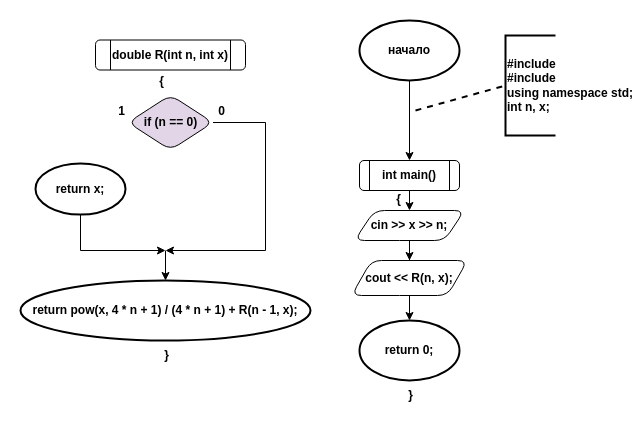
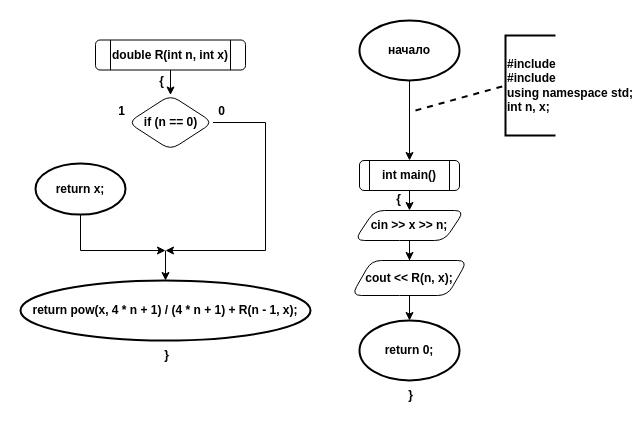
  <mxCell id="0" />
  <mxCell id="1" parent="0" />
  <mxCell id="2" value="" style="edgeStyle=orthogonalEdgeStyle;rounded=0;orthogonalLoop=1;jettySize=auto;html=1;entryX=0.5;entryY=0;entryDx=0;entryDy=0;fontStyle=1" edge="1" parent="1" source="3" target="12"><mxGeometry relative="1" as="geometry"><mxPoint x="409" y="160" as="targetPoint" /></mxGeometry></mxCell>
  <mxCell id="3" value="начало" style="strokeWidth=2;html=1;shape=mxgraph.flowchart.start_1;whiteSpace=wrap;fontStyle=1" vertex="1" parent="1"><mxGeometry x="359" y="20" width="100" height="60" as="geometry" /></mxCell>
  <mxCell id="4" value="#include &lt;br&gt;#include&amp;nbsp; &lt;br&gt;using namespace std;&lt;br&gt;int n, x;" style="strokeWidth=2;html=1;shape=mxgraph.flowchart.annotation_1;align=left;pointerEvents=1;fontStyle=1" vertex="1" parent="1"><mxGeometry x="505" y="35" width="50" height="100" as="geometry" /></mxCell>
  <mxCell id="5" value="" style="edgeStyle=orthogonalEdgeStyle;rounded=0;orthogonalLoop=1;jettySize=auto;html=1;strokeWidth=1;fontStyle=1" edge="1" parent="1" source="6" target="9"><mxGeometry relative="1" as="geometry" /></mxCell>
  <mxCell id="6" value="cin &amp;gt;&amp;gt; x &amp;gt;&amp;gt; n;" style="shape=parallelogram;perimeter=parallelogramPerimeter;whiteSpace=wrap;html=1;fixedSize=1;rounded=1;fontStyle=1" vertex="1" parent="1"><mxGeometry x="354" y="210" width="110" height="30" as="geometry" /></mxCell>
  <mxCell id="7" value="" style="endArrow=none;dashed=1;html=1;rounded=0;strokeWidth=2;entryX=0;entryY=0.5;entryDx=0;entryDy=0;entryPerimeter=0;fontStyle=1" edge="1" parent="1" target="4"><mxGeometry width="50" height="50" relative="1" as="geometry"><mxPoint x="415" y="110" as="sourcePoint" /><mxPoint x="345" y="160" as="targetPoint" /></mxGeometry></mxCell>
  <mxCell id="8" value="" style="edgeStyle=orthogonalEdgeStyle;rounded=0;orthogonalLoop=1;jettySize=auto;html=1;strokeWidth=1;fontStyle=1" edge="1" parent="1" source="9" target="10"><mxGeometry relative="1" as="geometry" /></mxCell>
  <mxCell id="9" value="cout &amp;lt;&amp;lt; R(n, x);" style="shape=parallelogram;perimeter=parallelogramPerimeter;whiteSpace=wrap;html=1;fixedSize=1;rounded=1;fontStyle=1" vertex="1" parent="1"><mxGeometry x="351" y="260" width="116" height="35" as="geometry" /></mxCell>
  <mxCell id="10" value="return 0;" style="strokeWidth=2;html=1;shape=mxgraph.flowchart.start_1;whiteSpace=wrap;fontStyle=1" vertex="1" parent="1"><mxGeometry x="359" y="320" width="100" height="60" as="geometry" /></mxCell>
  <mxCell id="11" style="edgeStyle=orthogonalEdgeStyle;rounded=0;orthogonalLoop=1;jettySize=auto;html=1;exitX=0.5;exitY=1;exitDx=0;exitDy=0;entryX=0.5;entryY=0;entryDx=0;entryDy=0;strokeWidth=1;fontStyle=1" edge="1" parent="1" source="12" target="6"><mxGeometry relative="1" as="geometry" /></mxCell>
  <mxCell id="12" value="int main()" style="shape=process;whiteSpace=wrap;html=1;backgroundOutline=1;rounded=1;fontStyle=1" vertex="1" parent="1"><mxGeometry x="359" y="160" width="100" height="30" as="geometry" /></mxCell>
  <mxCell id="13" value="}" style="text;html=1;align=center;verticalAlign=middle;resizable=0;points=[];autosize=1;strokeColor=none;fillColor=none;fontStyle=1" vertex="1" parent="1"><mxGeometry x="398" y="382" width="23" height="26" as="geometry" /></mxCell>
  <mxCell id="14" value="{" style="text;html=1;align=center;verticalAlign=middle;resizable=0;points=[];autosize=1;strokeColor=none;fillColor=none;fontStyle=1" vertex="1" parent="1"><mxGeometry x="386" y="186" width="23" height="26" as="geometry" /></mxCell>
+ <mxCell id="15" value="" style="edgeStyle=orthogonalEdgeStyle;rounded=0;orthogonalLoop=1;jettySize=auto;html=1;strokeWidth=1;fontStyle=1" edge="1" parent="1" source="16" target="18"><mxGeometry relative="1" as="geometry" /></mxCell>
  <mxCell id="16" value="double R(int n, int x)" style="shape=process;whiteSpace=wrap;html=1;backgroundOutline=1;rounded=1;fontStyle=1" vertex="1" parent="1"><mxGeometry x="95" y="39.5" width="150" height="30" as="geometry" /></mxCell>
  <mxCell id="17" style="edgeStyle=orthogonalEdgeStyle;rounded=0;orthogonalLoop=1;jettySize=auto;html=1;exitX=1;exitY=0.5;exitDx=0;exitDy=0;strokeWidth=1;fontStyle=1" edge="1" parent="1" source="18"><mxGeometry relative="1" as="geometry"><mxPoint x="165" y="250" as="targetPoint" /><Array as="points"><mxPoint x="265" y="122" /><mxPoint x="265" y="250" /></Array></mxGeometry></mxCell>
- <mxCell id="18" value="if (n == 0)" style="rhombus;whiteSpace=wrap;html=1;rounded=1;fontStyle=1;fillColor=#e1d5e7;" vertex="1" parent="1"><mxGeometry x="127.5" y="94.5" width="85" height="55" as="geometry" /></mxCell>
+ <mxCell id="18" value="if (n == 0)" style="rhombus;whiteSpace=wrap;html=1;rounded=1;fontStyle=1" vertex="1" parent="1"><mxGeometry x="127.5" y="94.5" width="85" height="55" as="geometry" /></mxCell>
  <mxCell id="19" value="{" style="text;html=1;align=center;verticalAlign=middle;resizable=0;points=[];autosize=1;strokeColor=none;fillColor=none;fontStyle=1" vertex="1" parent="1"><mxGeometry x="149" y="67.5" width="23" height="26" as="geometry" /></mxCell>
  <mxCell id="20" style="edgeStyle=orthogonalEdgeStyle;rounded=0;orthogonalLoop=1;jettySize=auto;html=1;exitX=0.5;exitY=1;exitDx=0;exitDy=0;exitPerimeter=0;strokeWidth=1;fontStyle=1" edge="1" parent="1" source="21"><mxGeometry relative="1" as="geometry"><mxPoint x="165" y="250" as="targetPoint" /><Array as="points"><mxPoint x="80" y="250" /></Array></mxGeometry></mxCell>
  <mxCell id="21" value="return x;" style="strokeWidth=2;html=1;shape=mxgraph.flowchart.start_1;whiteSpace=wrap;rounded=1;fontStyle=1" vertex="1" parent="1"><mxGeometry x="35" y="163" width="90" height="51" as="geometry" /></mxCell>
  <mxCell id="22" value="1" style="text;html=1;align=center;verticalAlign=middle;resizable=0;points=[];autosize=1;strokeColor=none;fillColor=none;fontStyle=1" vertex="1" parent="1"><mxGeometry x="108" y="97.5" width="25" height="26" as="geometry" /></mxCell>
  <mxCell id="23" value="0" style="text;html=1;align=center;verticalAlign=middle;resizable=0;points=[];autosize=1;strokeColor=none;fillColor=none;fontStyle=1" vertex="1" parent="1"><mxGeometry x="208" y="97.5" width="25" height="26" as="geometry" /></mxCell>
  <mxCell id="24" value="return pow(x, 4 * n + 1) / (4 * n + 1) + R(n - 1, x);" style="strokeWidth=2;html=1;shape=mxgraph.flowchart.start_1;whiteSpace=wrap;rounded=1;fontStyle=1" vertex="1" parent="1"><mxGeometry x="20" y="280" width="290" height="60" as="geometry" /></mxCell>
  <mxCell id="25" value="" style="endArrow=classic;html=1;rounded=0;strokeWidth=1;entryX=0.5;entryY=0;entryDx=0;entryDy=0;entryPerimeter=0;fontStyle=1" edge="1" parent="1" target="24"><mxGeometry width="50" height="50" relative="1" as="geometry"><mxPoint x="165" y="250" as="sourcePoint" /><mxPoint x="225" y="310" as="targetPoint" /></mxGeometry></mxCell>
  <mxCell id="26" value="}" style="text;html=1;align=center;verticalAlign=middle;resizable=0;points=[];autosize=1;strokeColor=none;fillColor=none;fontStyle=1" vertex="1" parent="1"><mxGeometry x="154" y="342" width="23" height="26" as="geometry" /></mxCell>
